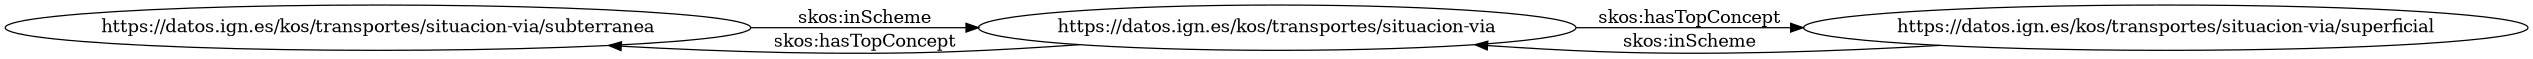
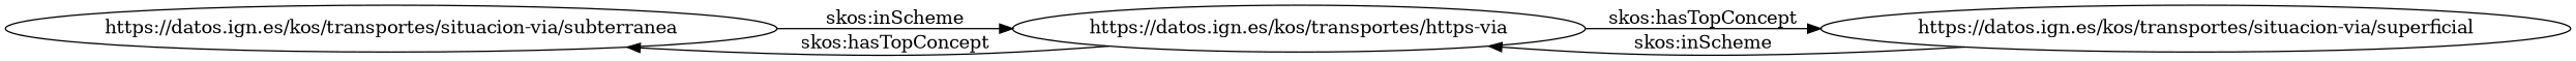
  digraph {
    rankdir=LR
    "https://datos.ign.es/kos/transportes/situacion-via/subterranea"
-   "https://datos.ign.es/kos/transportes/situacion-via"
+   "https://datos.ign.es/kos/transportes/situacion-via" [label="https://datos.ign.es/kos/transportes/https-via"]
    "https://datos.ign.es/kos/transportes/situacion-via/superficial"
    "https://datos.ign.es/kos/transportes/situacion-via/subterranea" -> "https://datos.ign.es/kos/transportes/situacion-via" [label="skos:inScheme"]
    "https://datos.ign.es/kos/transportes/situacion-via" -> "https://datos.ign.es/kos/transportes/situacion-via/subterranea" [label="skos:hasTopConcept"]
    "https://datos.ign.es/kos/transportes/situacion-via" -> "https://datos.ign.es/kos/transportes/situacion-via/superficial" [label="skos:hasTopConcept"]
    "https://datos.ign.es/kos/transportes/situacion-via/superficial" -> "https://datos.ign.es/kos/transportes/situacion-via" [label="skos:inScheme"]
  }
